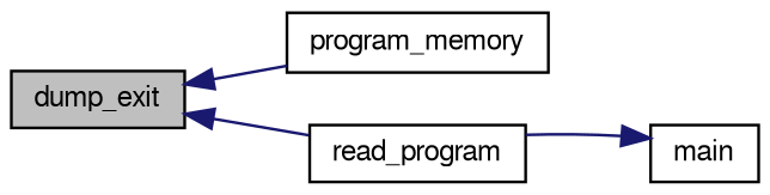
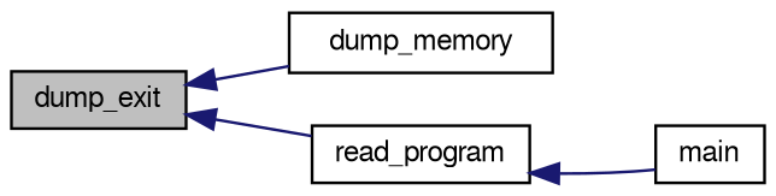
  digraph {
    rankdir=LR
    node [color=black fillcolor=white fontname=FreeSans fontsize=10 shape=record style=filled]
    edge [color=midnightblue dir=back fontname=FreeSans fontsize=10 labelfontname=FreeSans labelfontsize=10 style=solid]
    n1 [fillcolor=grey75 fontcolor=black height=0.2 label=dump_exit width=0.4]
-   n2 [height=0.2 label=program_memory width=0.4]
+   n2 [height=0.2 label=dump_memory width=0.4]
    n3 [height=0.2 label=read_program width=0.4]
    n4 [height=0.2 label=main width=0.4]
    n1 -> n2
    n1 -> n3
-   n4 -> n3
+   n3 -> n4
  }
